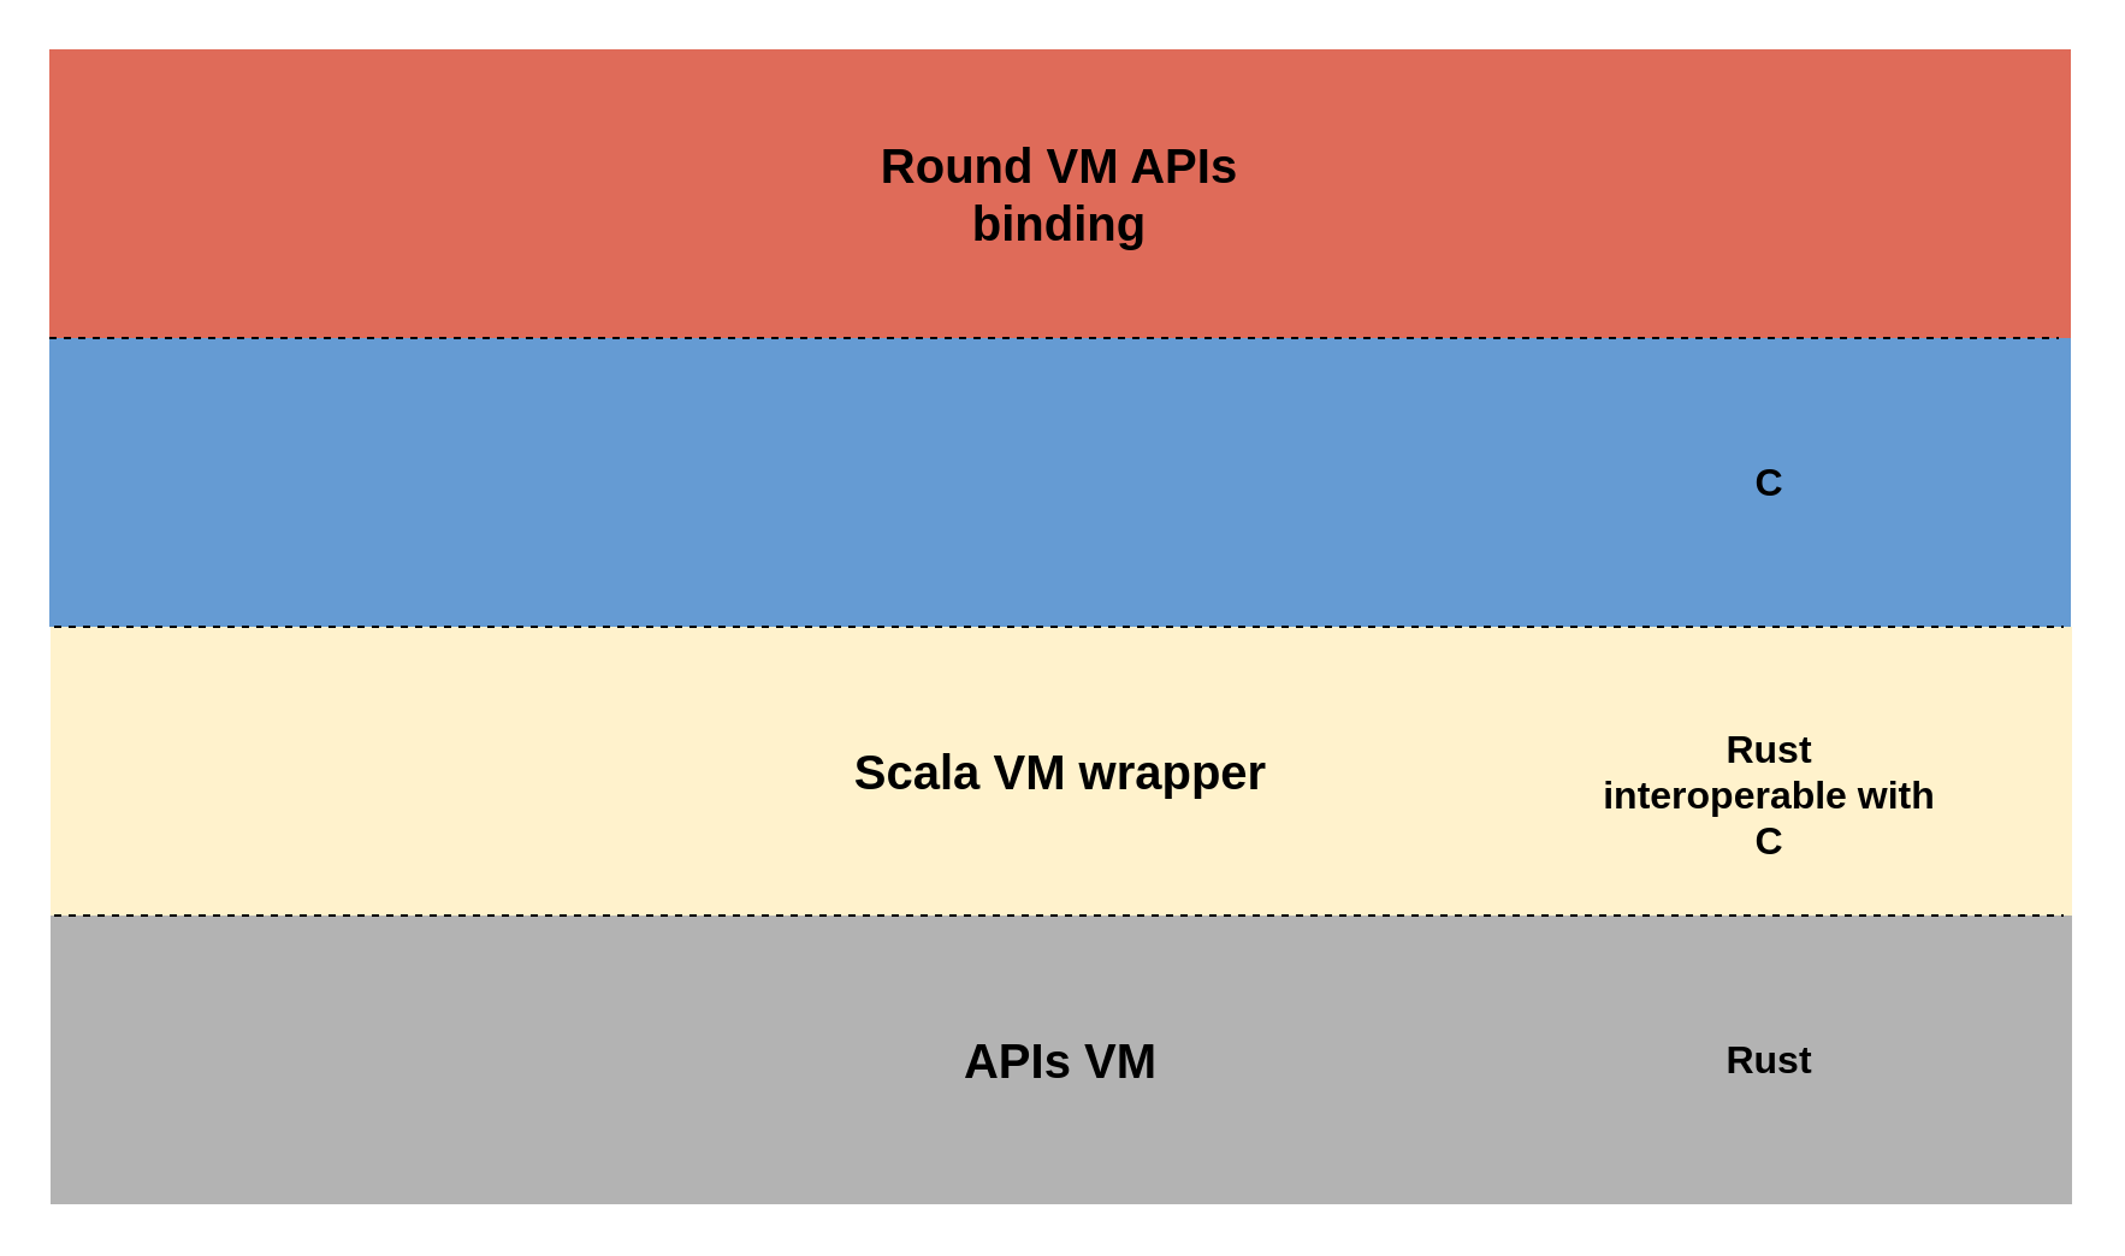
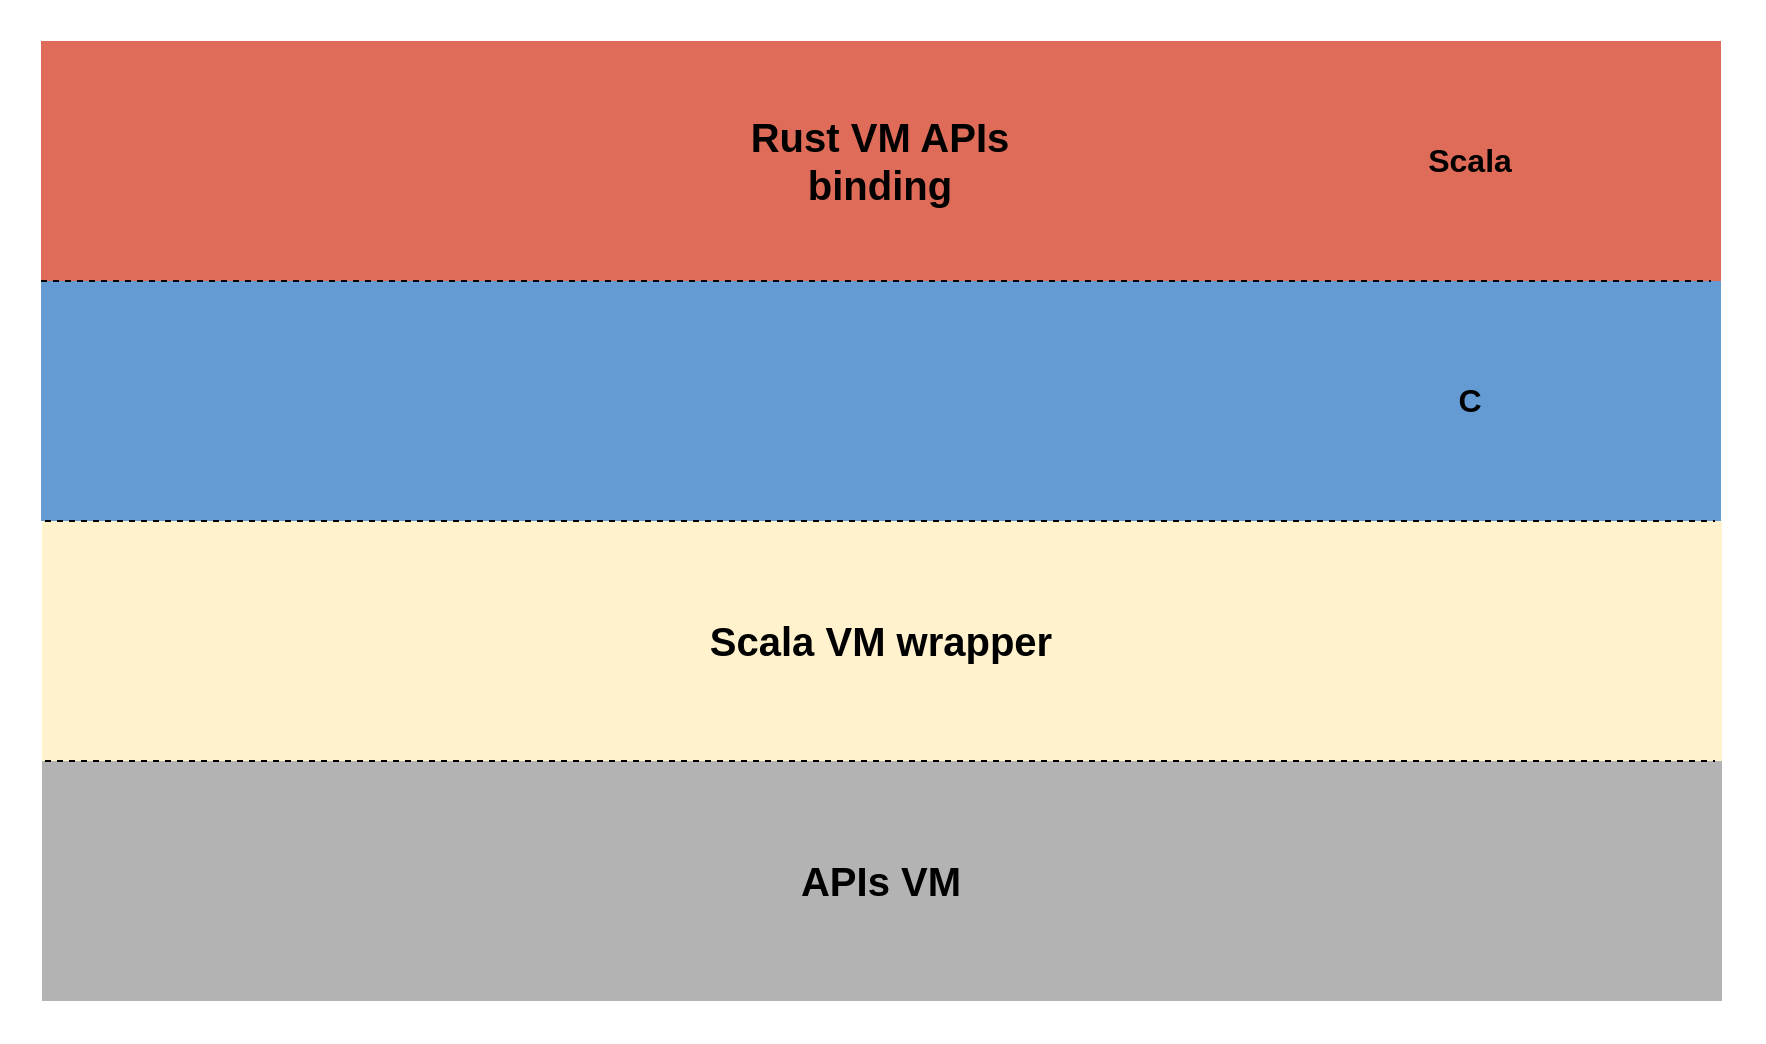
  <mxCell id="0" />
  <mxCell id="1" parent="0" />
  <mxCell id="2" value="" style="rounded=0;whiteSpace=wrap;html=1;fillColor=#B3B3B3;strokeColor=none;" vertex="1" parent="1"><mxGeometry x="20.5" y="380" width="840" height="120" as="geometry" /></mxCell>
  <mxCell id="3" value="" style="rounded=0;whiteSpace=wrap;html=1;fillColor=#fff2cc;strokeColor=none;" parent="1" vertex="1"><mxGeometry x="20.5" y="260" width="840" height="120" as="geometry" /></mxCell>
  <mxCell id="4" value="" style="rounded=0;whiteSpace=wrap;html=1;fillColor=#DF6B59;strokeColor=none;" parent="1" vertex="1"><mxGeometry x="20" width="840" height="120" as="geometry" y="20" /></mxCell>
  <mxCell id="5" value="" style="rounded=0;whiteSpace=wrap;html=1;fillColor=#659BD3;strokeColor=none;" parent="1" vertex="1"><mxGeometry x="20" y="140" width="840" height="120" as="geometry" /></mxCell>
  <mxCell id="6" value="" style="endArrow=none;dashed=1;html=1;rounded=0;" parent="1" edge="1"><mxGeometry width="50" height="50" relative="1" as="geometry"><mxPoint x="20" y="140" as="sourcePoint" /><mxPoint x="855" y="140" as="targetPoint" /></mxGeometry></mxCell>
  <mxCell id="7" value="" style="endArrow=none;dashed=1;html=1;rounded=0;" parent="1" edge="1"><mxGeometry width="50" height="50" relative="1" as="geometry"><mxPoint x="22" y="260" as="sourcePoint" /><mxPoint x="857" y="260" as="targetPoint" /></mxGeometry></mxCell>
  <mxCell id="8" value="APIs VM" style="text;html=1;strokeColor=none;fillColor=none;align=center;verticalAlign=middle;whiteSpace=wrap;rounded=0;fontSize=20;fontStyle=1" parent="1" vertex="1"><mxGeometry x="323" y="420" width="235" height="40" as="geometry" /></mxCell>
- <mxCell id="9" value="Round VM APIs binding" style="text;html=1;strokeColor=none;fillColor=none;align=center;verticalAlign=middle;whiteSpace=wrap;rounded=0;fontSize=20;fontStyle=1" parent="1" vertex="1"><mxGeometry x="360" y="60" width="160" height="40" as="geometry" /></mxCell>
+ <mxCell id="9" value="Rust VM APIs binding" style="text;html=1;strokeColor=none;fillColor=none;align=center;verticalAlign=middle;whiteSpace=wrap;rounded=0;fontSize=20;fontStyle=1" parent="1" vertex="1"><mxGeometry x="360" y="60" width="160" height="40" as="geometry" /></mxCell>
+ <mxCell id="10" value="Scala" style="text;html=1;strokeColor=none;fillColor=none;align=center;verticalAlign=middle;whiteSpace=wrap;rounded=0;fontSize=16;fontStyle=1" parent="1" vertex="1"><mxGeometry x="695" y="60" width="80" height="40" as="geometry" /></mxCell>
  <mxCell id="11" value="C" style="text;html=1;strokeColor=none;fillColor=none;align=center;verticalAlign=middle;whiteSpace=wrap;rounded=0;fontSize=16;fontStyle=1" parent="1" vertex="1"><mxGeometry x="695" y="180" width="80" height="40" as="geometry" /></mxCell>
- <mxCell id="12" value="Rust interoperable with C" style="text;html=1;strokeColor=none;fillColor=none;align=center;verticalAlign=middle;whiteSpace=wrap;rounded=0;fontSize=16;fontStyle=1" parent="1" vertex="1"><mxGeometry x="665" y="300" width="140" height="60" as="geometry" /></mxCell>
  <mxCell id="13" value="" style="endArrow=none;dashed=1;html=1;rounded=0;" edge="1" parent="1"><mxGeometry width="50" height="50" relative="1" as="geometry"><mxPoint x="22" y="380" as="sourcePoint" /><mxPoint x="857" y="380" as="targetPoint" /></mxGeometry></mxCell>
- <mxCell id="14" value="Rust" style="text;html=1;strokeColor=none;fillColor=none;align=center;verticalAlign=middle;whiteSpace=wrap;rounded=0;fontSize=16;fontStyle=1" vertex="1" parent="1"><mxGeometry x="710" y="425" width="50" height="30" as="geometry" /></mxCell>
  <mxCell id="15" value="Scala VM wrapper" style="text;html=1;strokeColor=none;fillColor=none;align=center;verticalAlign=middle;whiteSpace=wrap;rounded=0;fontSize=20;fontStyle=1" vertex="1" parent="1"><mxGeometry x="323" y="300" width="235" height="40" as="geometry" /></mxCell>
